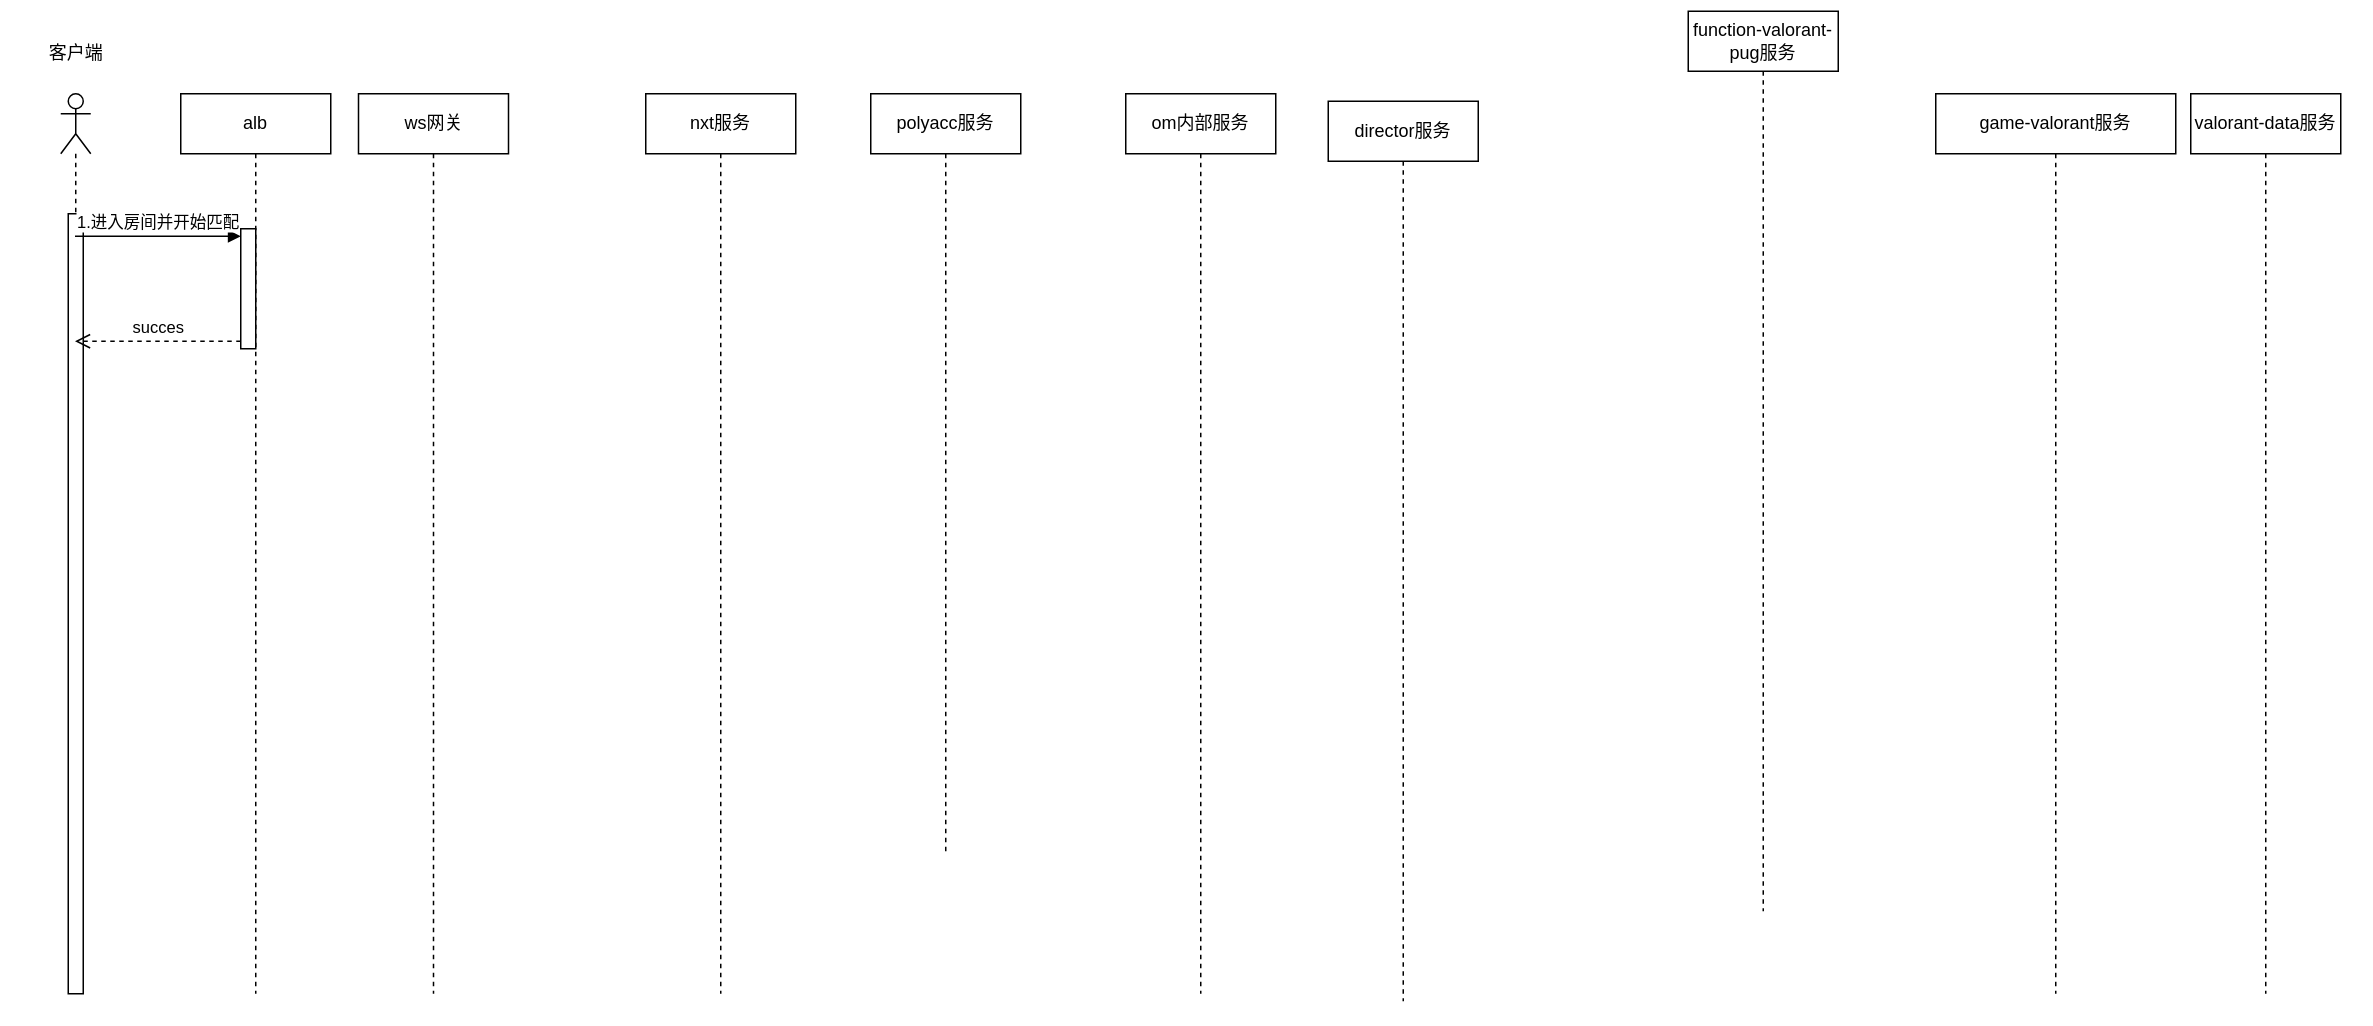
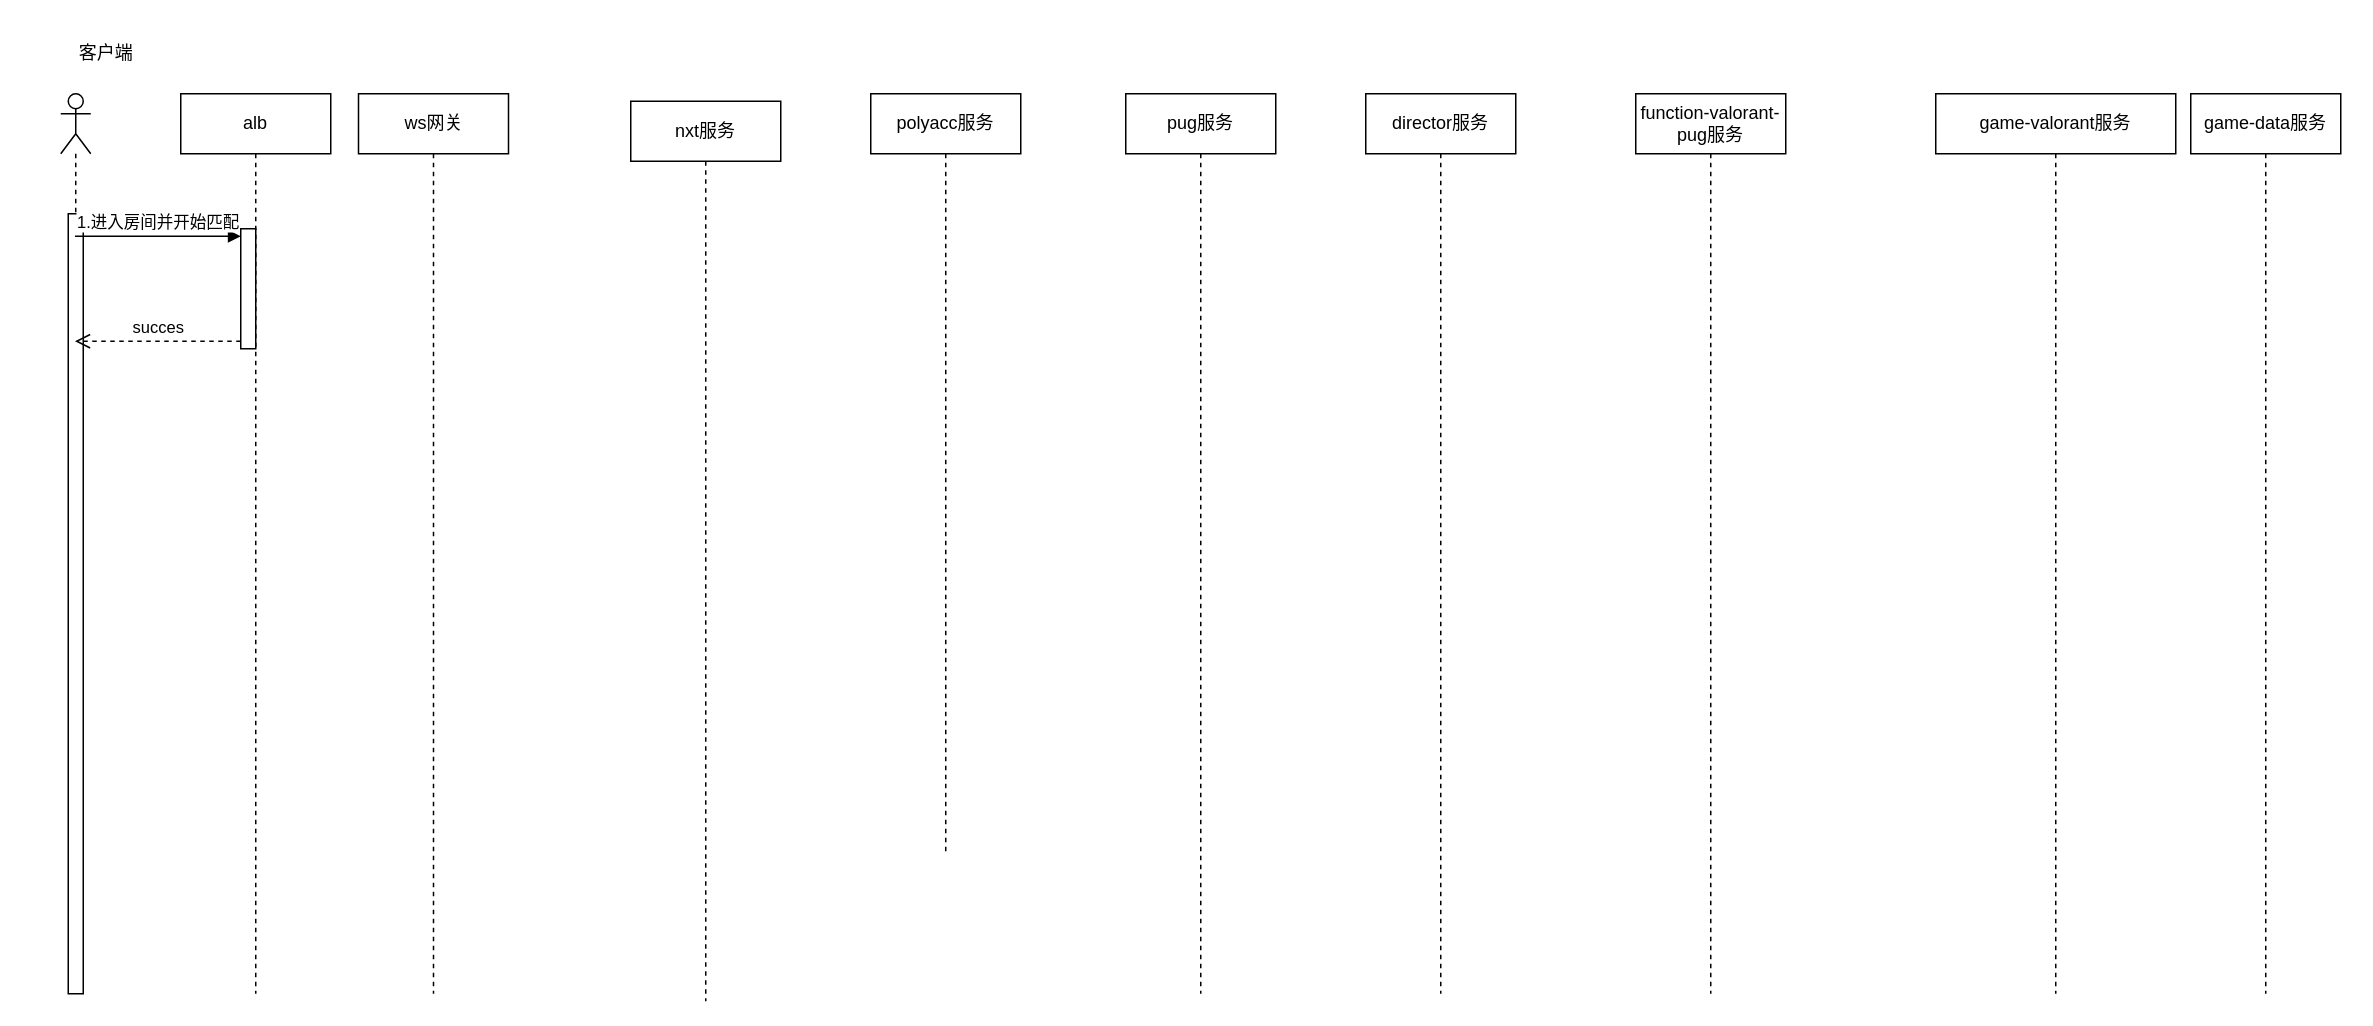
  <mxCell id="0" />
  <mxCell id="1" parent="0" />
  <mxCell id="2" value="" style="shape=umlLifeline;perimeter=lifelinePerimeter;whiteSpace=wrap;html=1;container=1;dropTarget=0;collapsible=0;recursiveResize=0;outlineConnect=0;portConstraint=eastwest;newEdgeStyle={&quot;curved&quot;:0,&quot;rounded&quot;:0};participant=umlActor;" vertex="1" parent="1"><mxGeometry x="40" y="62" width="20" height="600" as="geometry" /></mxCell>
  <mxCell id="3" value="" style="html=1;points=[[0,0,0,0,5],[0,1,0,0,-5],[1,0,0,0,5],[1,1,0,0,-5]];perimeter=orthogonalPerimeter;outlineConnect=0;targetShapes=umlLifeline;portConstraint=eastwest;newEdgeStyle={&quot;curved&quot;:0,&quot;rounded&quot;:0};" vertex="1" parent="2"><mxGeometry x="5" y="80" width="10" height="520" as="geometry" /></mxCell>
- <mxCell id="4" value="客户端" style="text;html=1;align=center;verticalAlign=middle;resizable=0;points=[];autosize=1;strokeColor=none;fillColor=none;" vertex="1" parent="1"><mxGeometry x="20" y="20" width="60" height="30" as="geometry" /></mxCell>
+ <mxCell id="4" value="客户端" style="text;html=1;align=center;verticalAlign=middle;resizable=0;points=[];autosize=1;strokeColor=none;fillColor=none;" vertex="1" parent="1"><mxGeometry x="40" y="20" width="60" height="30" as="geometry" /></mxCell>
  <mxCell id="5" value="alb" style="shape=umlLifeline;perimeter=lifelinePerimeter;whiteSpace=wrap;html=1;container=1;dropTarget=0;collapsible=0;recursiveResize=0;outlineConnect=0;portConstraint=eastwest;newEdgeStyle={&quot;curved&quot;:0,&quot;rounded&quot;:0};" vertex="1" parent="1"><mxGeometry x="120" y="62" width="100" height="600" as="geometry" /></mxCell>
  <mxCell id="6" value="" style="html=1;points=[[0,0,0,0,5],[0,1,0,0,-5],[1,0,0,0,5],[1,1,0,0,-5]];perimeter=orthogonalPerimeter;outlineConnect=0;targetShapes=umlLifeline;portConstraint=eastwest;newEdgeStyle={&quot;curved&quot;:0,&quot;rounded&quot;:0};" vertex="1" parent="5"><mxGeometry x="40" y="90" width="10" height="80" as="geometry" /></mxCell>
  <mxCell id="7" value="ws网关" style="shape=umlLifeline;perimeter=lifelinePerimeter;whiteSpace=wrap;html=1;container=1;dropTarget=0;collapsible=0;recursiveResize=0;outlineConnect=0;portConstraint=eastwest;newEdgeStyle={&quot;curved&quot;:0,&quot;rounded&quot;:0};" vertex="1" parent="1"><mxGeometry x="238.5" y="62" width="100" height="600" as="geometry" /></mxCell>
  <mxCell id="8" value="&lt;span style=&quot;white-space-collapse: preserve; background-color: transparent; color: light-dark(rgb(0, 0, 0), rgb(255, 255, 255));&quot;&gt;polyacc&lt;/span&gt;服务" style="shape=umlLifeline;perimeter=lifelinePerimeter;whiteSpace=wrap;html=1;container=1;dropTarget=0;collapsible=0;recursiveResize=0;outlineConnect=0;portConstraint=eastwest;newEdgeStyle={&quot;curved&quot;:0,&quot;rounded&quot;:0};" vertex="1" parent="1"><mxGeometry x="580" y="62" width="100" height="505" as="geometry" /></mxCell>
- <mxCell id="9" value="&lt;span style=&quot;white-space-collapse: preserve;&quot;&gt;director服务&lt;/span&gt;" style="shape=umlLifeline;perimeter=lifelinePerimeter;whiteSpace=wrap;html=1;container=1;dropTarget=0;collapsible=0;recursiveResize=0;outlineConnect=0;portConstraint=eastwest;newEdgeStyle={&quot;curved&quot;:0,&quot;rounded&quot;:0};" vertex="1" parent="1"><mxGeometry x="885" y="67" width="100" height="600" as="geometry" /></mxCell>
- <mxCell id="10" value="&lt;div style=&quot;white-space-collapse: preserve;&quot; data-line=&quot;true&quot; data-line-index=&quot;0&quot; data-zone-id=&quot;0&quot;&gt;function-valorant-pug服务&lt;/div&gt;" style="shape=umlLifeline;perimeter=lifelinePerimeter;whiteSpace=wrap;html=1;container=1;dropTarget=0;collapsible=0;recursiveResize=0;outlineConnect=0;portConstraint=eastwest;newEdgeStyle={&quot;curved&quot;:0,&quot;rounded&quot;:0};" vertex="1" parent="1"><mxGeometry x="1125" y="7" width="100" height="600" as="geometry" /></mxCell>
+ <mxCell id="9" value="&lt;span style=&quot;white-space-collapse: preserve;&quot;&gt;director服务&lt;/span&gt;" style="shape=umlLifeline;perimeter=lifelinePerimeter;whiteSpace=wrap;html=1;container=1;dropTarget=0;collapsible=0;recursiveResize=0;outlineConnect=0;portConstraint=eastwest;newEdgeStyle={&quot;curved&quot;:0,&quot;rounded&quot;:0};" vertex="1" parent="1"><mxGeometry x="910" y="62" width="100" height="600" as="geometry" /></mxCell>
+ <mxCell id="10" value="&lt;div style=&quot;white-space-collapse: preserve;&quot; data-line=&quot;true&quot; data-line-index=&quot;0&quot; data-zone-id=&quot;0&quot;&gt;function-valorant-pug服务&lt;/div&gt;" style="shape=umlLifeline;perimeter=lifelinePerimeter;whiteSpace=wrap;html=1;container=1;dropTarget=0;collapsible=0;recursiveResize=0;outlineConnect=0;portConstraint=eastwest;newEdgeStyle={&quot;curved&quot;:0,&quot;rounded&quot;:0};" vertex="1" parent="1"><mxGeometry x="1090" y="62" width="100" height="600" as="geometry" /></mxCell>
  <mxCell id="11" value="&lt;div style=&quot;white-space-collapse: preserve;&quot; data-line=&quot;true&quot; data-line-index=&quot;0&quot; data-zone-id=&quot;0&quot;&gt;&lt;span style=&quot;background-color: transparent; color: light-dark(rgb(0, 0, 0), rgb(255, 255, 255));&quot;&gt;game-valorant&lt;/span&gt;服务&lt;/div&gt;" style="shape=umlLifeline;perimeter=lifelinePerimeter;whiteSpace=wrap;html=1;container=1;dropTarget=0;collapsible=0;recursiveResize=0;outlineConnect=0;portConstraint=eastwest;newEdgeStyle={&quot;curved&quot;:0,&quot;rounded&quot;:0};" vertex="1" parent="1"><mxGeometry x="1290" y="62" width="160" height="600" as="geometry" /></mxCell>
- <mxCell id="12" value="&lt;span style=&quot;white-space-collapse: preserve; background-color: transparent; color: light-dark(rgb(0, 0, 0), rgb(255, 255, 255));&quot;&gt;nxt&lt;/span&gt;服务" style="shape=umlLifeline;perimeter=lifelinePerimeter;whiteSpace=wrap;html=1;container=1;dropTarget=0;collapsible=0;recursiveResize=0;outlineConnect=0;portConstraint=eastwest;newEdgeStyle={&quot;curved&quot;:0,&quot;rounded&quot;:0};" vertex="1" parent="1"><mxGeometry x="430" y="62" width="100" height="600" as="geometry" /></mxCell>
- <mxCell id="13" value="&lt;div style=&quot;white-space-collapse: preserve;&quot; data-line=&quot;true&quot; data-line-index=&quot;0&quot; data-zone-id=&quot;0&quot;&gt;&lt;span style=&quot;background-color: transparent; color: light-dark(rgb(0, 0, 0), rgb(255, 255, 255));&quot;&gt;valorant-data&lt;/span&gt;服务&lt;/div&gt;" style="shape=umlLifeline;perimeter=lifelinePerimeter;whiteSpace=wrap;html=1;container=1;dropTarget=0;collapsible=0;recursiveResize=0;outlineConnect=0;portConstraint=eastwest;newEdgeStyle={&quot;curved&quot;:0,&quot;rounded&quot;:0};" vertex="1" parent="1"><mxGeometry x="1460" y="62" width="100" height="600" as="geometry" /></mxCell>
+ <mxCell id="12" value="&lt;span style=&quot;white-space-collapse: preserve; background-color: transparent; color: light-dark(rgb(0, 0, 0), rgb(255, 255, 255));&quot;&gt;nxt&lt;/span&gt;服务" style="shape=umlLifeline;perimeter=lifelinePerimeter;whiteSpace=wrap;html=1;container=1;dropTarget=0;collapsible=0;recursiveResize=0;outlineConnect=0;portConstraint=eastwest;newEdgeStyle={&quot;curved&quot;:0,&quot;rounded&quot;:0};" vertex="1" parent="1"><mxGeometry x="420" y="67" width="100" height="600" as="geometry" /></mxCell>
+ <mxCell id="13" value="&lt;div style=&quot;white-space-collapse: preserve;&quot; data-line=&quot;true&quot; data-line-index=&quot;0&quot; data-zone-id=&quot;0&quot;&gt;&lt;span style=&quot;background-color: transparent; color: light-dark(rgb(0, 0, 0), rgb(255, 255, 255));&quot;&gt;game-data&lt;/span&gt;服务&lt;/div&gt;" style="shape=umlLifeline;perimeter=lifelinePerimeter;whiteSpace=wrap;html=1;container=1;dropTarget=0;collapsible=0;recursiveResize=0;outlineConnect=0;portConstraint=eastwest;newEdgeStyle={&quot;curved&quot;:0,&quot;rounded&quot;:0};" vertex="1" parent="1"><mxGeometry x="1460" y="62" width="100" height="600" as="geometry" /></mxCell>
  <mxCell id="14" value="1.进入房间并开始匹配" style="html=1;verticalAlign=bottom;endArrow=block;curved=0;rounded=0;entryX=0;entryY=0;entryDx=0;entryDy=5;" edge="1" target="6" parent="1" source="2"><mxGeometry relative="1" as="geometry"><mxPoint x="90" y="157" as="sourcePoint" /></mxGeometry></mxCell>
  <mxCell id="15" value="succes" style="html=1;verticalAlign=bottom;endArrow=open;dashed=1;endSize=8;curved=0;rounded=0;exitX=0;exitY=1;exitDx=0;exitDy=-5;" edge="1" source="6" parent="1" target="2"><mxGeometry relative="1" as="geometry"><mxPoint x="90" y="227" as="targetPoint" /></mxGeometry></mxCell>
- <mxCell id="16" value="&lt;span style=&quot;white-space-collapse: preserve;&quot;&gt;om内部服务&lt;/span&gt;" style="shape=umlLifeline;perimeter=lifelinePerimeter;whiteSpace=wrap;html=1;container=1;dropTarget=0;collapsible=0;recursiveResize=0;outlineConnect=0;portConstraint=eastwest;newEdgeStyle={&quot;curved&quot;:0,&quot;rounded&quot;:0};" vertex="1" parent="1"><mxGeometry x="750" y="62" width="100" height="600" as="geometry" /></mxCell>
+ <mxCell id="16" value="&lt;span style=&quot;white-space-collapse: preserve;&quot;&gt;pug服务&lt;/span&gt;" style="shape=umlLifeline;perimeter=lifelinePerimeter;whiteSpace=wrap;html=1;container=1;dropTarget=0;collapsible=0;recursiveResize=0;outlineConnect=0;portConstraint=eastwest;newEdgeStyle={&quot;curved&quot;:0,&quot;rounded&quot;:0};" vertex="1" parent="1"><mxGeometry x="750" y="62" width="100" height="600" as="geometry" /></mxCell>
